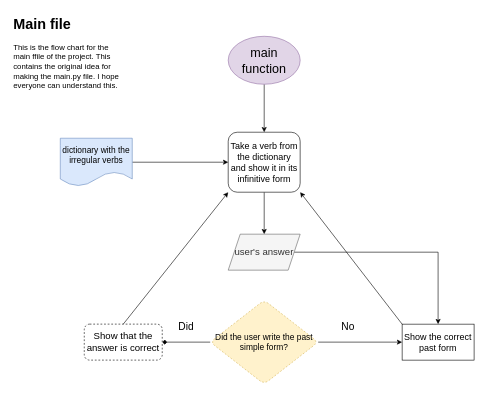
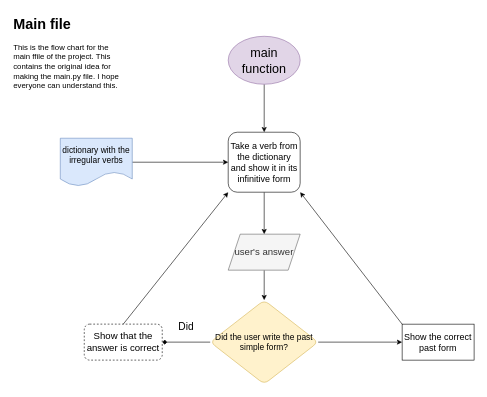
  <mxCell id="0" />
  <mxCell id="1" parent="0" />
  <mxCell id="2" value="&lt;h1 style=&quot;margin-top: 0px;&quot;&gt;Main file&lt;/h1&gt;&lt;p&gt;&lt;font style=&quot;font-size: 13px;&quot;&gt;This is the flow chart for the main ffile of the project. This contains the original idea for making the main.py file. I hope everyone can understand this.&lt;/font&gt;&lt;/p&gt;" style="text;html=1;whiteSpace=wrap;overflow=hidden;rounded=0;" vertex="1" parent="1"><mxGeometry x="20" y="20" width="180" height="130" as="geometry" /></mxCell>
  <mxCell id="3" style="edgeStyle=orthogonalEdgeStyle;rounded=0;orthogonalLoop=1;jettySize=auto;html=1;" edge="1" parent="1" source="4" target="15"><mxGeometry relative="1" as="geometry" /></mxCell>
  <mxCell id="4" value="&lt;span style=&quot;font-size: 21px;&quot;&gt;main function&lt;/span&gt;" style="ellipse;whiteSpace=wrap;html=1;fillColor=#e1d5e7;strokeColor=#9673a6;" vertex="1" parent="1"><mxGeometry x="380" y="60" width="120" height="80" as="geometry" /></mxCell>
  <mxCell id="5" value="" style="edgeStyle=orthogonalEdgeStyle;rounded=0;orthogonalLoop=1;jettySize=auto;html=1;" edge="1" parent="1" source="7" target="8"><mxGeometry relative="1" as="geometry" /></mxCell>
  <mxCell id="6" value="" style="edgeStyle=orthogonalEdgeStyle;rounded=0;orthogonalLoop=1;jettySize=auto;html=1;endArrow=diamond;" edge="1" parent="1" source="7" target="10"><mxGeometry relative="1" as="geometry" /></mxCell>
- <mxCell id="7" value="&lt;font style=&quot;font-size: 14px;&quot;&gt;Did the user write the past simple form?&lt;/font&gt;" style="rhombus;whiteSpace=wrap;html=1;rounded=1;fillColor=#fff2cc;strokeColor=#d6b656;dashed=1;" vertex="1" parent="1"><mxGeometry x="350" y="500" width="180" height="140" as="geometry" /></mxCell>
+ <mxCell id="7" value="&lt;font style=&quot;font-size: 14px;&quot;&gt;Did the user write the past simple form?&lt;/font&gt;" style="rhombus;whiteSpace=wrap;html=1;rounded=1;fillColor=#fff2cc;strokeColor=#d6b656;" vertex="1" parent="1"><mxGeometry x="350" y="500" width="180" height="140" as="geometry" /></mxCell>
  <mxCell id="8" value="&lt;font style=&quot;font-size: 15px;&quot;&gt;Show the correct past form&lt;/font&gt;" style="whiteSpace=wrap;html=1;rounded=0;" vertex="1" parent="1"><mxGeometry x="670" y="540" width="120" height="60" as="geometry" /></mxCell>
- <mxCell id="9" value="&lt;font style=&quot;font-size: 17px;&quot;&gt;No&lt;/font&gt;" style="text;html=1;align=center;verticalAlign=middle;whiteSpace=wrap;rounded=0;" vertex="1" parent="1"><mxGeometry x="550" y="530" width="60" height="30" as="geometry" /></mxCell>
  <mxCell id="10" value="&lt;font style=&quot;font-size: 16px;&quot;&gt;Show that the answer is correct&lt;/font&gt;" style="whiteSpace=wrap;html=1;rounded=1;dashed=1;" vertex="1" parent="1"><mxGeometry x="140" y="540" width="130" height="60" as="geometry" /></mxCell>
  <mxCell id="11" value="&lt;font style=&quot;font-size: 17px;&quot;&gt;Did&lt;/font&gt;" style="text;html=1;align=center;verticalAlign=middle;whiteSpace=wrap;rounded=0;" vertex="1" parent="1"><mxGeometry x="280" y="530" width="60" height="30" as="geometry" /></mxCell>
  <mxCell id="12" value="" style="edgeStyle=orthogonalEdgeStyle;rounded=0;orthogonalLoop=1;jettySize=auto;html=1;" edge="1" parent="1" source="13" target="15"><mxGeometry relative="1" as="geometry" /></mxCell>
  <mxCell id="13" value="&lt;font style=&quot;font-size: 14px;&quot;&gt;dictionary with the irregular verbs&lt;/font&gt;" style="shape=document;whiteSpace=wrap;html=1;boundedLbl=1;fillColor=#dae8fc;strokeColor=#6c8ebf;" vertex="1" parent="1"><mxGeometry x="100" y="230" width="120" height="80" as="geometry" /></mxCell>
  <mxCell id="14" style="edgeStyle=orthogonalEdgeStyle;rounded=0;orthogonalLoop=1;jettySize=auto;html=1;entryX=0.5;entryY=0;entryDx=0;entryDy=0;" edge="1" parent="1" source="15" target="19"><mxGeometry relative="1" as="geometry" /></mxCell>
  <mxCell id="15" value="&lt;font style=&quot;font-size: 15px;&quot;&gt;Take a verb from the dictionary and show it in its infinitive form&lt;/font&gt;" style="rounded=1;whiteSpace=wrap;html=1;" vertex="1" parent="1"><mxGeometry x="380" y="220" width="120" height="100" as="geometry" /></mxCell>
  <mxCell id="16" value="" style="endArrow=classic;html=1;rounded=0;exitX=0.5;exitY=0;exitDx=0;exitDy=0;entryX=0;entryY=1;entryDx=0;entryDy=0;" edge="1" parent="1" source="10" target="15"><mxGeometry width="50" height="50" relative="1" as="geometry"><mxPoint x="370" y="410" as="sourcePoint" /><mxPoint x="420" y="360" as="targetPoint" /></mxGeometry></mxCell>
  <mxCell id="17" value="" style="endArrow=classic;html=1;rounded=0;entryX=1;entryY=1;entryDx=0;entryDy=0;exitX=0;exitY=0;exitDx=0;exitDy=0;" edge="1" parent="1" source="8" target="15"><mxGeometry width="50" height="50" relative="1" as="geometry"><mxPoint x="370" y="410" as="sourcePoint" /><mxPoint x="420" y="360" as="targetPoint" /></mxGeometry></mxCell>
- <mxCell id="18" style="edgeStyle=orthogonalEdgeStyle;rounded=0;orthogonalLoop=1;jettySize=auto;html=1;" edge="1" parent="1" source="19" target="8"><mxGeometry relative="1" as="geometry" /></mxCell>
+ <mxCell id="18" style="edgeStyle=orthogonalEdgeStyle;rounded=0;orthogonalLoop=1;jettySize=auto;html=1;entryX=0.5;entryY=0;entryDx=0;entryDy=0;" edge="1" parent="1" source="19" target="7"><mxGeometry relative="1" as="geometry" /></mxCell>
  <mxCell id="19" value="&lt;font style=&quot;font-size: 16px;&quot;&gt;user's answer&lt;/font&gt;" style="shape=parallelogram;perimeter=parallelogramPerimeter;whiteSpace=wrap;html=1;fixedSize=1;fillColor=#f5f5f5;strokeColor=#666666;fontColor=#333333;" vertex="1" parent="1"><mxGeometry x="380" y="390" width="120" height="60" as="geometry" /></mxCell>
